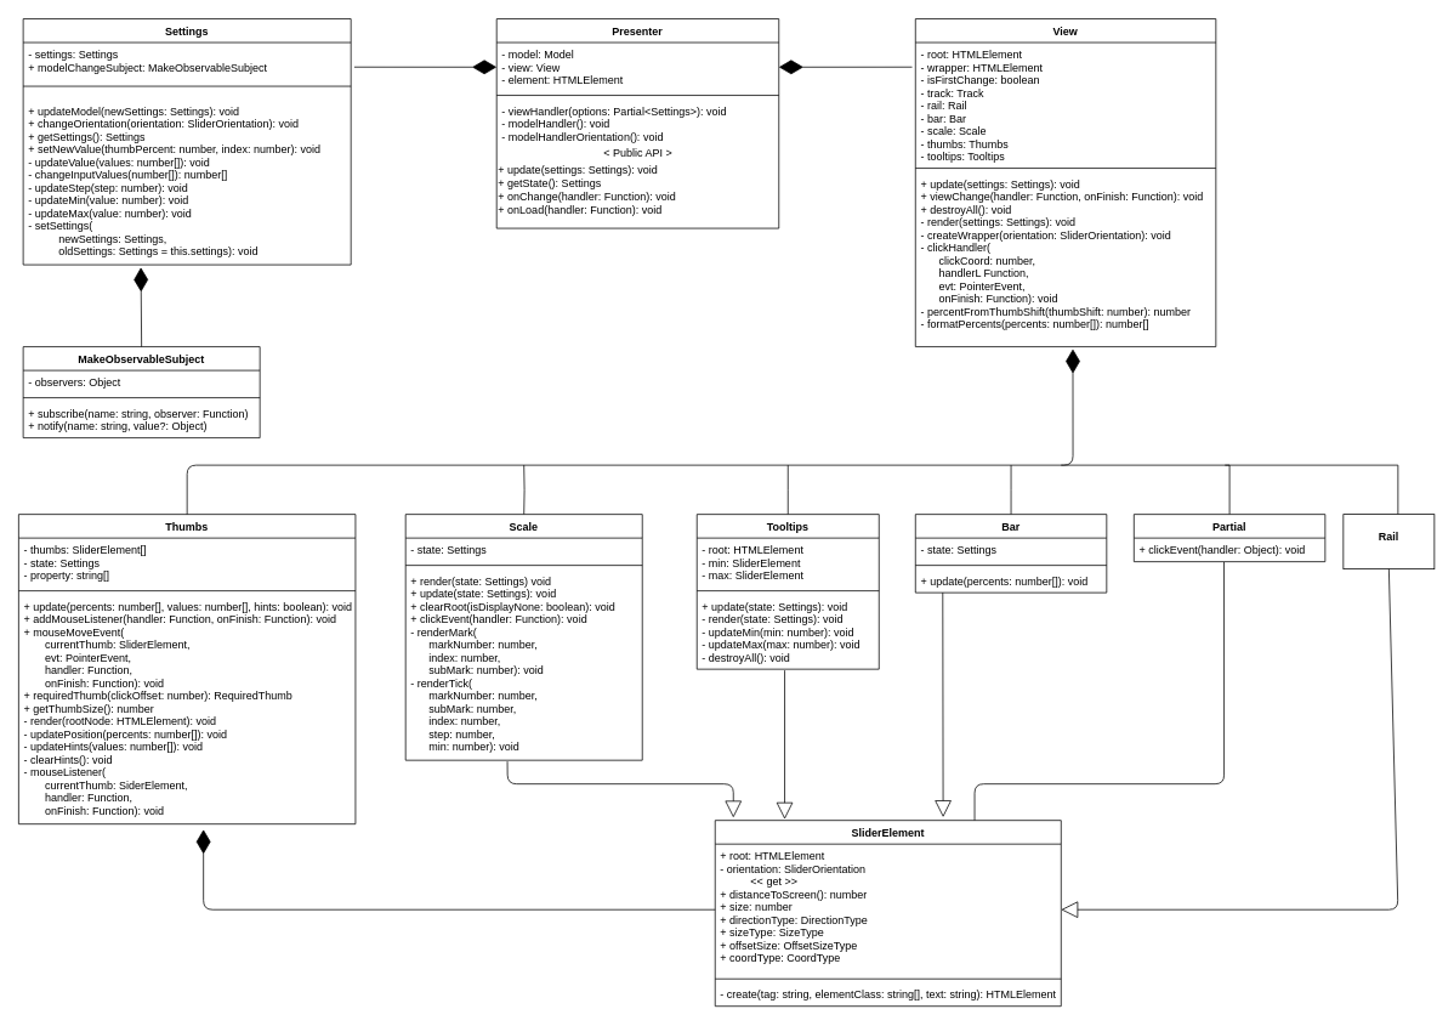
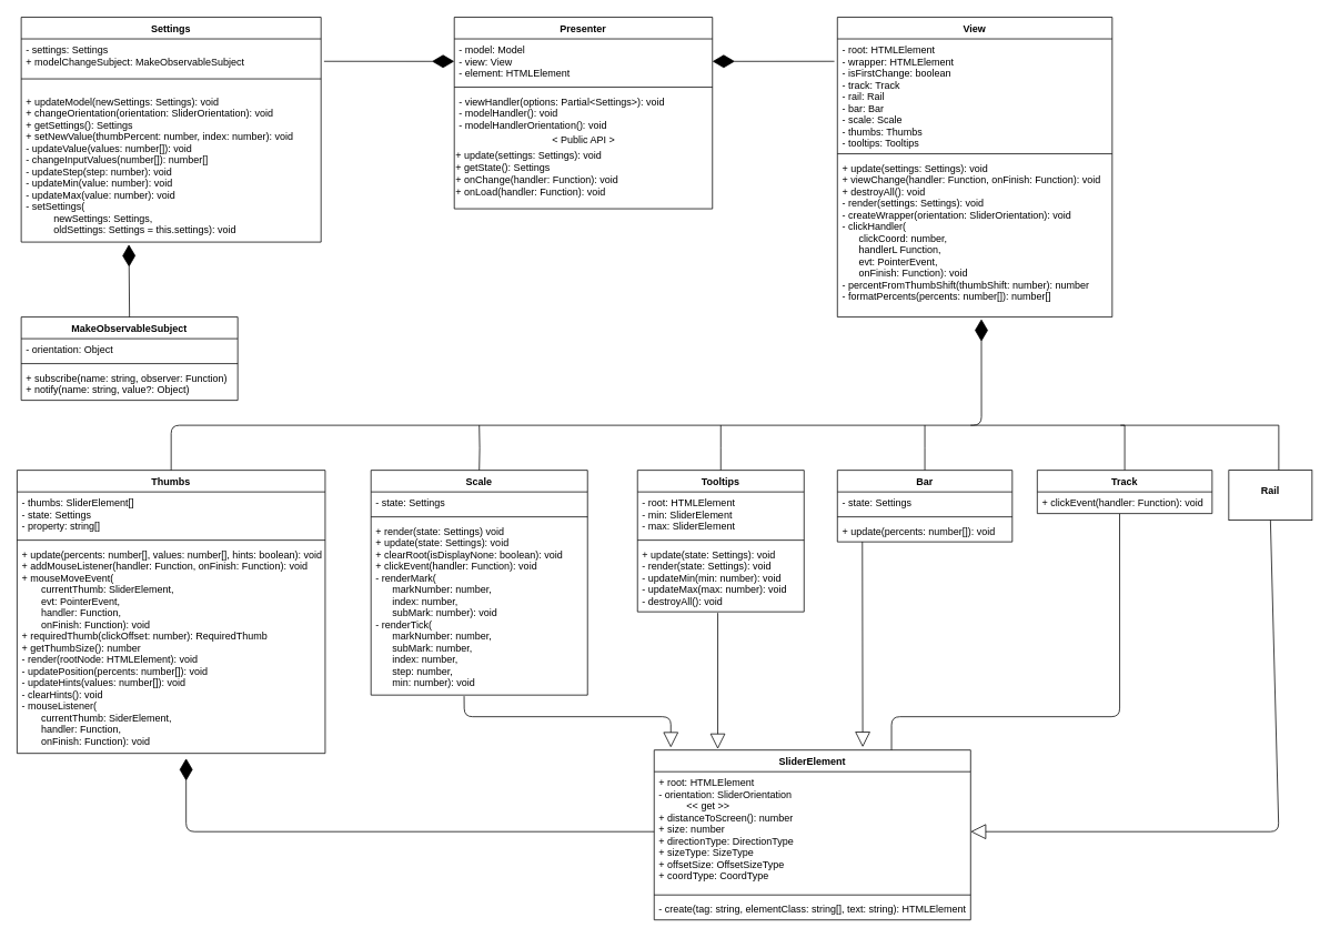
  <mxCell id="0" />
  <mxCell id="1" parent="0" />
  <mxCell id="2" style="edgeStyle=orthogonalEdgeStyle;rounded=0;orthogonalLoop=1;jettySize=auto;html=1;exitX=0.5;exitY=0;exitDx=0;exitDy=0;entryX=0.5;entryY=0;entryDx=0;entryDy=0;jumpStyle=none;sketch=0;shadow=0;endArrow=none;endFill=0;" parent="1" target="37" edge="1"><mxGeometry relative="1" as="geometry"><mxPoint x="575" y="510" as="sourcePoint" /></mxGeometry></mxCell>
  <mxCell id="3" value="Presenter" style="swimlane;fontStyle=1;align=center;verticalAlign=top;childLayout=stackLayout;horizontal=1;startSize=26;horizontalStack=0;resizeParent=1;resizeLast=0;collapsible=1;marginBottom=0;rounded=0;shadow=0;strokeWidth=1;" parent="1" vertex="1"><mxGeometry x="545" y="20" width="310" height="230" as="geometry"><mxRectangle x="220" y="120" width="160" height="26" as="alternateBounds" /></mxGeometry></mxCell>
  <mxCell id="4" value="- model: Model&#10;- view: View&#10;- element: HTMLElement" style="text;align=left;verticalAlign=top;spacingLeft=4;spacingRight=4;overflow=hidden;rotatable=0;points=[[0,0.5],[1,0.5]];portConstraint=eastwest;" parent="3" vertex="1"><mxGeometry y="26" width="310" height="54" as="geometry" /></mxCell>
  <mxCell id="5" value="" style="line;html=1;strokeWidth=1;align=left;verticalAlign=middle;spacingTop=-1;spacingLeft=3;spacingRight=3;rotatable=0;labelPosition=right;points=[];portConstraint=eastwest;" parent="3" vertex="1"><mxGeometry y="80" width="310" height="8" as="geometry" /></mxCell>
  <mxCell id="6" value="- viewHandler(options: Partial&lt;Settings&gt;): void&#10;- modelHandler(): void&#10;- modelHandlerOrientation(): void&#10;" style="text;align=left;verticalAlign=top;resizable=0;points=[];autosize=1;spacingLeft=4;spacingRight=4;" parent="3" vertex="1"><mxGeometry y="88" width="310" height="50" as="geometry" /></mxCell>
  <mxCell id="7" value="&lt;div&gt;&lt;span&gt;&amp;lt; Public API &amp;gt;&lt;/span&gt;&lt;/div&gt;" style="text;html=1;align=center;verticalAlign=middle;resizable=0;points=[];autosize=1;" parent="3" vertex="1"><mxGeometry y="138" width="310" height="20" as="geometry" /></mxCell>
  <mxCell id="8" value="+ update(settings: Settings): void&lt;br&gt;+ getState(): Settings&lt;br&gt;+ onChange(handler: Function): void&lt;br&gt;+ onLoad(handler: Function): void" style="text;html=1;align=left;verticalAlign=middle;resizable=0;points=[];autosize=1;" parent="3" vertex="1"><mxGeometry y="158" width="310" height="60" as="geometry" /></mxCell>
  <mxCell id="9" value="Settings" style="swimlane;fontStyle=1;align=center;verticalAlign=top;childLayout=stackLayout;horizontal=1;startSize=26;horizontalStack=0;resizeParent=1;resizeParentMax=0;resizeLast=0;collapsible=1;marginBottom=0;html=0;" parent="1" vertex="1"><mxGeometry x="25" y="20" width="360" height="270" as="geometry" /></mxCell>
  <mxCell id="10" value="- settings: Settings&#10;+ modelChangeSubject: MakeObservableSubject" style="text;strokeColor=none;fillColor=none;align=left;verticalAlign=top;spacingLeft=4;spacingRight=4;overflow=hidden;rotatable=0;points=[[0,0.5],[1,0.5]];portConstraint=eastwest;" parent="9" vertex="1"><mxGeometry y="26" width="360" height="34" as="geometry" /></mxCell>
  <mxCell id="11" value="" style="line;strokeWidth=1;fillColor=none;align=left;verticalAlign=middle;spacingTop=-1;spacingLeft=3;spacingRight=3;rotatable=0;labelPosition=right;points=[];portConstraint=eastwest;" parent="9" vertex="1"><mxGeometry y="60" width="360" height="28" as="geometry" /></mxCell>
  <mxCell id="12" value="+ updateModel(newSettings: Settings): void&#10;+ changeOrientation(orientation: SliderOrientation): void&#10;+ getSettings(): Settings&#10;+ setNewValue(thumbPercent: number, index: number): void&#10;- updateValue(values: number[]): void&#10;- changeInputValues(number[]): number[]&#10;- updateStep(step: number): void&#10;- updateMin(value: number): void&#10;- updateMax(value: number): void&#10;- setSettings(&#10;          newSettings: Settings,&#10;          oldSettings: Settings = this.settings): void" style="text;strokeColor=none;fillColor=none;align=left;verticalAlign=top;spacingLeft=4;spacingRight=4;overflow=hidden;rotatable=0;points=[[0,0.5],[1,0.5]];portConstraint=eastwest;" parent="9" vertex="1"><mxGeometry y="88" width="360" height="182" as="geometry" /></mxCell>
  <mxCell id="13" value="View" style="swimlane;fontStyle=1;align=center;verticalAlign=top;childLayout=stackLayout;horizontal=1;startSize=26;horizontalStack=0;resizeParent=1;resizeParentMax=0;resizeLast=0;collapsible=1;marginBottom=0;html=0;" parent="1" vertex="1"><mxGeometry x="1005" y="20" width="330" height="360" as="geometry" /></mxCell>
  <mxCell id="14" value="- root: HTMLElement&#10;- wrapper: HTMLElement&#10;- isFirstChange: boolean&#10;- track: Track&#10;- rail: Rail&#10;- bar: Bar&#10;- scale: Scale&#10;- thumbs: Thumbs&#10;- tooltips: Tooltips" style="text;strokeColor=none;fillColor=none;align=left;verticalAlign=top;spacingLeft=4;spacingRight=4;overflow=hidden;rotatable=0;points=[[0,0.5],[1,0.5]];portConstraint=eastwest;" parent="13" vertex="1"><mxGeometry y="26" width="330" height="134" as="geometry" /></mxCell>
  <mxCell id="15" value="" style="line;strokeWidth=1;fillColor=none;align=left;verticalAlign=middle;spacingTop=-1;spacingLeft=3;spacingRight=3;rotatable=0;labelPosition=right;points=[];portConstraint=eastwest;" parent="13" vertex="1"><mxGeometry y="160" width="330" height="8" as="geometry" /></mxCell>
  <mxCell id="16" value="+ update(settings: Settings): void&#10;+ viewChange(handler: Function, onFinish: Function): void&#10;+ destroyAll(): void&#10;- render(settings: Settings): void&#10;- createWrapper(orientation: SliderOrientation): void&#10;- clickHandler(&#10;      clickCoord: number,&#10;      handlerL Function,&#10;      evt: PointerEvent,&#10;      onFinish: Function): void&#10;- percentFromThumbShift(thumbShift: number): number&#10;- formatPercents(percents: number[]): number[]" style="text;strokeColor=none;fillColor=none;align=left;verticalAlign=top;spacingLeft=4;spacingRight=4;overflow=hidden;rotatable=0;points=[[0,0.5],[1,0.5]];portConstraint=eastwest;" parent="13" vertex="1"><mxGeometry y="168" width="330" height="192" as="geometry" /></mxCell>
  <mxCell id="17" value="MakeObservableSubject" style="swimlane;fontStyle=1;align=center;verticalAlign=top;childLayout=stackLayout;horizontal=1;startSize=26;horizontalStack=0;resizeParent=1;resizeParentMax=0;resizeLast=0;collapsible=1;marginBottom=0;html=0;" parent="1" vertex="1"><mxGeometry x="25" y="380" width="260" height="100" as="geometry" /></mxCell>
- <mxCell id="18" value="- observers: Object" style="text;strokeColor=none;fillColor=none;align=left;verticalAlign=top;spacingLeft=4;spacingRight=4;overflow=hidden;rotatable=0;points=[[0,0.5],[1,0.5]];portConstraint=eastwest;" parent="17" vertex="1"><mxGeometry y="26" width="260" height="26" as="geometry" /></mxCell>
+ <mxCell id="18" value="- orientation: Object" style="text;strokeColor=none;fillColor=none;align=left;verticalAlign=top;spacingLeft=4;spacingRight=4;overflow=hidden;rotatable=0;points=[[0,0.5],[1,0.5]];portConstraint=eastwest;" parent="17" vertex="1"><mxGeometry y="26" width="260" height="26" as="geometry" /></mxCell>
  <mxCell id="19" value="" style="line;strokeWidth=1;fillColor=none;align=left;verticalAlign=middle;spacingTop=-1;spacingLeft=3;spacingRight=3;rotatable=0;labelPosition=right;points=[];portConstraint=eastwest;" parent="17" vertex="1"><mxGeometry y="52" width="260" height="8" as="geometry" /></mxCell>
  <mxCell id="20" value="+ subscribe(name: string, observer: Function)&#10;+ notify(name: string, value?: Object)" style="text;strokeColor=none;fillColor=none;align=left;verticalAlign=top;spacingLeft=4;spacingRight=4;overflow=hidden;rotatable=0;points=[[0,0.5],[1,0.5]];portConstraint=eastwest;" parent="17" vertex="1"><mxGeometry y="60" width="260" height="40" as="geometry" /></mxCell>
  <mxCell id="21" value="SliderElement" style="swimlane;fontStyle=1;align=center;verticalAlign=top;childLayout=stackLayout;horizontal=1;startSize=26;horizontalStack=0;resizeParent=1;resizeParentMax=0;resizeLast=0;collapsible=1;marginBottom=0;html=0;" parent="1" vertex="1"><mxGeometry y="900" width="380" height="204" as="geometry" x="785" /></mxCell>
  <mxCell id="22" value="+ root: HTMLElement&#10;- orientation: SliderOrientation&#10;          &lt;&lt; get &gt;&gt;&#10;+ distanceToScreen(): number&#10;+ size: number&#10;+ directionType: DirectionType&#10;+ sizeType: SizeType&#10;+ offsetSize: OffsetSizeType&#10;+ coordType: CoordType" style="text;strokeColor=none;fillColor=none;align=left;verticalAlign=top;spacingLeft=4;spacingRight=4;overflow=hidden;rotatable=0;points=[[0,0.5],[1,0.5]];portConstraint=eastwest;" parent="21" vertex="1"><mxGeometry y="26" width="380" height="144" as="geometry" /></mxCell>
  <mxCell id="23" value="" style="line;strokeWidth=1;fillColor=none;align=left;verticalAlign=middle;spacingTop=-1;spacingLeft=3;spacingRight=3;rotatable=0;labelPosition=right;points=[];portConstraint=eastwest;" parent="21" vertex="1"><mxGeometry y="170" width="380" height="8" as="geometry" /></mxCell>
  <mxCell id="24" value="- create(tag: string, elementClass: string[], text: string): HTMLElement" style="text;strokeColor=none;fillColor=none;align=left;verticalAlign=top;spacingLeft=4;spacingRight=4;overflow=hidden;rotatable=0;points=[[0,0.5],[1,0.5]];portConstraint=eastwest;" parent="21" vertex="1"><mxGeometry y="178" width="380" height="26" as="geometry" /></mxCell>
  <mxCell id="25" style="edgeStyle=orthogonalEdgeStyle;rounded=0;sketch=0;jumpStyle=none;orthogonalLoop=1;jettySize=auto;html=1;shadow=0;endArrow=none;endFill=0;strokeColor=#000000;" parent="1" source="26" edge="1"><mxGeometry relative="1" as="geometry"><mxPoint x="1165" y="510" as="targetPoint" /><Array as="points"><mxPoint x="1350" y="510" /></Array></mxGeometry></mxCell>
- <mxCell id="26" value="Partial" style="swimlane;fontStyle=1;align=center;verticalAlign=top;childLayout=stackLayout;horizontal=1;startSize=26;horizontalStack=0;resizeParent=1;resizeParentMax=0;resizeLast=0;collapsible=1;marginBottom=0;html=0;" parent="1" vertex="1"><mxGeometry x="1245" y="564" width="210" height="52" as="geometry" /></mxCell>
- <mxCell id="27" value="+ clickEvent(handler: Object): void" style="text;strokeColor=none;fillColor=none;align=left;verticalAlign=top;spacingLeft=4;spacingRight=4;overflow=hidden;rotatable=0;points=[[0,0.5],[1,0.5]];portConstraint=eastwest;" parent="26" vertex="1"><mxGeometry y="26" width="210" height="26" as="geometry" /></mxCell>
+ <mxCell id="26" value="Track" style="swimlane;fontStyle=1;align=center;verticalAlign=top;childLayout=stackLayout;horizontal=1;startSize=26;horizontalStack=0;resizeParent=1;resizeParentMax=0;resizeLast=0;collapsible=1;marginBottom=0;html=0;" parent="1" vertex="1"><mxGeometry x="1245" y="564" width="210" height="52" as="geometry" /></mxCell>
+ <mxCell id="27" value="+ clickEvent(handler: Function): void" style="text;strokeColor=none;fillColor=none;align=left;verticalAlign=top;spacingLeft=4;spacingRight=4;overflow=hidden;rotatable=0;points=[[0,0.5],[1,0.5]];portConstraint=eastwest;" parent="26" vertex="1"><mxGeometry y="26" width="210" height="26" as="geometry" /></mxCell>
  <mxCell id="28" value="Thumbs" style="swimlane;fontStyle=1;align=center;verticalAlign=top;childLayout=stackLayout;horizontal=1;startSize=26;horizontalStack=0;resizeParent=1;resizeParentMax=0;resizeLast=0;collapsible=1;marginBottom=0;html=0;" parent="1" vertex="1"><mxGeometry x="20" y="564" width="370" height="340" as="geometry" /></mxCell>
  <mxCell id="29" value="- thumbs: SliderElement[]&#10;- state: Settings&#10;- property: string[]" style="text;strokeColor=none;fillColor=none;align=left;verticalAlign=top;spacingLeft=4;spacingRight=4;overflow=hidden;rotatable=0;points=[[0,0.5],[1,0.5]];portConstraint=eastwest;" parent="28" vertex="1"><mxGeometry y="26" width="370" height="54" as="geometry" /></mxCell>
  <mxCell id="30" value="" style="line;strokeWidth=1;fillColor=none;align=left;verticalAlign=middle;spacingTop=-1;spacingLeft=3;spacingRight=3;rotatable=0;labelPosition=right;points=[];portConstraint=eastwest;" parent="28" vertex="1"><mxGeometry y="80" width="370" height="8" as="geometry" /></mxCell>
  <mxCell id="31" value="+ update(percents: number[], values: number[], hints: boolean): void&#10;+ addMouseListener(handler: Function, onFinish: Function): void&#10;+ mouseMoveEvent(&#10;       currentThumb: SliderElement,&#10;       evt: PointerEvent,&#10;       handler: Function,&#10;       onFinish: Function): void&#10;+ requiredThumb(clickOffset: number): RequiredThumb&#10;+ getThumbSize(): number&#10;- render(rootNode: HTMLElement): void&#10;- updatePosition(percents: number[]): void&#10;- updateHints(values: number[]): void&#10;- clearHints(): void&#10;- mouseListener(&#10;       currentThumb: SiderElement,&#10;       handler: Function,&#10;       onFinish: Function): void&#10;" style="text;strokeColor=none;fillColor=none;align=left;verticalAlign=top;spacingLeft=4;spacingRight=4;overflow=hidden;rotatable=0;points=[[0,0.5],[1,0.5]];portConstraint=eastwest;" parent="28" vertex="1"><mxGeometry y="88" width="370" height="252" as="geometry" /></mxCell>
  <mxCell id="32" style="edgeStyle=orthogonalEdgeStyle;rounded=0;sketch=0;jumpStyle=none;orthogonalLoop=1;jettySize=auto;html=1;shadow=0;endArrow=none;endFill=0;strokeColor=#000000;" parent="1" source="33" edge="1"><mxGeometry relative="1" as="geometry"><mxPoint x="1110" y="510" as="targetPoint" /></mxGeometry></mxCell>
  <mxCell id="33" value="Bar" style="swimlane;fontStyle=1;align=center;verticalAlign=top;childLayout=stackLayout;horizontal=1;startSize=26;horizontalStack=0;resizeParent=1;resizeParentMax=0;resizeLast=0;collapsible=1;marginBottom=0;html=0;" parent="1" vertex="1"><mxGeometry x="1005" y="564" width="210" height="86" as="geometry" /></mxCell>
  <mxCell id="34" value="- state: Settings" style="text;strokeColor=none;fillColor=none;align=left;verticalAlign=top;spacingLeft=4;spacingRight=4;overflow=hidden;rotatable=0;points=[[0,0.5],[1,0.5]];portConstraint=eastwest;" parent="33" vertex="1"><mxGeometry y="26" width="210" height="26" as="geometry" /></mxCell>
  <mxCell id="35" value="" style="line;strokeWidth=1;fillColor=none;align=left;verticalAlign=middle;spacingTop=-1;spacingLeft=3;spacingRight=3;rotatable=0;labelPosition=right;points=[];portConstraint=eastwest;" parent="33" vertex="1"><mxGeometry y="52" width="210" height="8" as="geometry" /></mxCell>
  <mxCell id="36" value="+ update(percents: number[]): void" style="text;strokeColor=none;fillColor=none;align=left;verticalAlign=top;spacingLeft=4;spacingRight=4;overflow=hidden;rotatable=0;points=[[0,0.5],[1,0.5]];portConstraint=eastwest;" parent="33" vertex="1"><mxGeometry y="60" width="210" height="26" as="geometry" /></mxCell>
  <mxCell id="37" value="Scale" style="swimlane;fontStyle=1;align=center;verticalAlign=top;childLayout=stackLayout;horizontal=1;startSize=26;horizontalStack=0;resizeParent=1;resizeParentMax=0;resizeLast=0;collapsible=1;marginBottom=0;html=0;" parent="1" vertex="1"><mxGeometry x="445" y="564" width="260" height="270" as="geometry" /></mxCell>
  <mxCell id="38" value="- state: Settings" style="text;strokeColor=none;fillColor=none;align=left;verticalAlign=top;spacingLeft=4;spacingRight=4;overflow=hidden;rotatable=0;points=[[0,0.5],[1,0.5]];portConstraint=eastwest;" parent="37" vertex="1"><mxGeometry y="26" width="260" height="26" as="geometry" /></mxCell>
  <mxCell id="39" value="" style="line;strokeWidth=1;fillColor=none;align=left;verticalAlign=middle;spacingTop=-1;spacingLeft=3;spacingRight=3;rotatable=0;labelPosition=right;points=[];portConstraint=eastwest;" parent="37" vertex="1"><mxGeometry y="52" width="260" height="8" as="geometry" /></mxCell>
  <mxCell id="40" value="+ render(state: Settings) void&#10;+ update(state: Settings): void&#10;+ clearRoot(isDisplayNone: boolean): void&#10;+ clickEvent(handler: Function): void&#10;- renderMark(&#10;      markNumber: number,&#10;      index: number,&#10;      subMark: number): void&#10;- renderTick(&#10;      markNumber: number,&#10;      subMark: number,&#10;      index: number,&#10;      step: number,&#10;      min: number): void" style="text;strokeColor=none;fillColor=none;align=left;verticalAlign=top;spacingLeft=4;spacingRight=4;overflow=hidden;rotatable=0;points=[[0,0.5],[1,0.5]];portConstraint=eastwest;" parent="37" vertex="1"><mxGeometry y="60" width="260" height="210" as="geometry" /></mxCell>
  <mxCell id="41" style="edgeStyle=orthogonalEdgeStyle;rounded=0;sketch=0;jumpStyle=none;orthogonalLoop=1;jettySize=auto;html=1;shadow=0;endArrow=none;endFill=0;strokeColor=#000000;" parent="1" source="42" edge="1"><mxGeometry relative="1" as="geometry"><mxPoint x="865" y="510" as="targetPoint" /></mxGeometry></mxCell>
  <mxCell id="42" value="Tooltips" style="swimlane;fontStyle=1;align=center;verticalAlign=top;childLayout=stackLayout;horizontal=1;startSize=26;horizontalStack=0;resizeParent=1;resizeParentMax=0;resizeLast=0;collapsible=1;marginBottom=0;html=0;" parent="1" vertex="1"><mxGeometry x="765" y="564" width="200" height="170" as="geometry" /></mxCell>
  <mxCell id="43" value="- root: HTMLElement&#10;- min: SliderElement&#10;- max: SliderElement" style="text;strokeColor=none;fillColor=none;align=left;verticalAlign=top;spacingLeft=4;spacingRight=4;overflow=hidden;rotatable=0;points=[[0,0.5],[1,0.5]];portConstraint=eastwest;" parent="42" vertex="1"><mxGeometry y="26" width="200" height="54" as="geometry" /></mxCell>
  <mxCell id="44" value="" style="line;strokeWidth=1;fillColor=none;align=left;verticalAlign=middle;spacingTop=-1;spacingLeft=3;spacingRight=3;rotatable=0;labelPosition=right;points=[];portConstraint=eastwest;" parent="42" vertex="1"><mxGeometry y="80" width="200" height="8" as="geometry" /></mxCell>
  <mxCell id="45" value="+ update(state: Settings): void&#10;- render(state: Settings): void&#10;- updateMin(min: number): void&#10;- updateMax(max: number): void&#10;- destroyAll(): void" style="text;strokeColor=none;fillColor=none;align=left;verticalAlign=top;spacingLeft=4;spacingRight=4;overflow=hidden;rotatable=0;points=[[0,0.5],[1,0.5]];portConstraint=eastwest;" parent="42" vertex="1"><mxGeometry y="88" width="200" height="82" as="geometry" /></mxCell>
  <mxCell id="46" style="edgeStyle=orthogonalEdgeStyle;rounded=0;sketch=0;jumpStyle=none;orthogonalLoop=1;jettySize=auto;html=1;shadow=0;endArrow=none;endFill=0;strokeColor=#000000;" parent="1" source="47" edge="1"><mxGeometry relative="1" as="geometry"><mxPoint x="1345" y="510" as="targetPoint" /><Array as="points"><mxPoint x="1535" y="510" /></Array></mxGeometry></mxCell>
  <mxCell id="47" value="&lt;p style=&quot;margin: 0px ; margin-top: 4px ; text-align: center&quot;&gt;&lt;br&gt;&lt;b&gt;Rail&lt;/b&gt;&lt;/p&gt;" style="verticalAlign=top;align=left;overflow=fill;fontSize=12;fontFamily=Helvetica;html=1;" parent="1" vertex="1"><mxGeometry x="1475" y="564" width="100" height="60" as="geometry" /></mxCell>
  <mxCell id="48" style="edgeStyle=orthogonalEdgeStyle;rounded=0;orthogonalLoop=1;jettySize=auto;html=1;exitX=0.5;exitY=1;exitDx=0;exitDy=0;" parent="1" source="47" target="47" edge="1"><mxGeometry relative="1" as="geometry" /></mxCell>
  <mxCell id="49" value="" style="endArrow=diamondThin;endFill=1;endSize=24;html=1;exitX=0;exitY=0.5;exitDx=0;exitDy=0;" parent="1" source="22" edge="1"><mxGeometry width="160" relative="1" as="geometry"><mxPoint x="405" y="1030" as="sourcePoint" /><mxPoint x="223" y="910" as="targetPoint" /><Array as="points"><mxPoint x="223" y="998" /></Array></mxGeometry></mxCell>
  <mxCell id="50" value="" style="endArrow=diamondThin;endFill=1;endSize=24;html=1;exitX=0.5;exitY=0;exitDx=0;exitDy=0;entryX=0.359;entryY=1.016;entryDx=0;entryDy=0;entryPerimeter=0;" parent="1" source="17" target="12" edge="1"><mxGeometry width="160" relative="1" as="geometry"><mxPoint x="405" y="210" as="sourcePoint" /><mxPoint x="565" y="210" as="targetPoint" /></mxGeometry></mxCell>
  <mxCell id="51" value="" style="endArrow=diamondThin;endFill=1;endSize=24;html=1;entryX=0;entryY=0.5;entryDx=0;entryDy=0;exitX=1.01;exitY=0.792;exitDx=0;exitDy=0;exitPerimeter=0;" parent="1" source="10" target="4" edge="1"><mxGeometry width="160" relative="1" as="geometry"><mxPoint x="405" y="240" as="sourcePoint" /><mxPoint x="565" y="240" as="targetPoint" /></mxGeometry></mxCell>
  <mxCell id="52" value="" style="endArrow=diamondThin;endFill=1;endSize=24;html=1;entryX=1;entryY=0.5;entryDx=0;entryDy=0;exitX=-0.011;exitY=0.201;exitDx=0;exitDy=0;exitPerimeter=0;" parent="1" source="14" target="4" edge="1"><mxGeometry width="160" relative="1" as="geometry"><mxPoint x="905" y="240" as="sourcePoint" /><mxPoint x="1065" y="240" as="targetPoint" /></mxGeometry></mxCell>
  <mxCell id="53" value="" style="endArrow=block;endSize=16;endFill=0;html=1;exitX=0.43;exitY=1.006;exitDx=0;exitDy=0;exitPerimeter=0;" parent="1" source="40" edge="1"><mxGeometry width="160" relative="1" as="geometry"><mxPoint y="840" as="sourcePoint" x="785" /><mxPoint x="805" y="897" as="targetPoint" /><Array as="points"><mxPoint x="557" y="860" /><mxPoint x="805" y="860" /></Array></mxGeometry></mxCell>
  <mxCell id="54" value="" style="endArrow=block;endSize=16;endFill=0;html=1;exitX=0.482;exitY=1.016;exitDx=0;exitDy=0;exitPerimeter=0;entryX=0.201;entryY=-0.006;entryDx=0;entryDy=0;entryPerimeter=0;" parent="1" source="45" target="21" edge="1"><mxGeometry width="160" relative="1" as="geometry"><mxPoint x="965" y="920" as="sourcePoint" /><mxPoint x="1125" y="920" as="targetPoint" /></mxGeometry></mxCell>
  <mxCell id="55" value="" style="endArrow=block;endSize=16;endFill=0;html=1;entryX=0.659;entryY=-0.017;entryDx=0;entryDy=0;entryPerimeter=0;" parent="1" target="21" edge="1"><mxGeometry width="160" relative="1" as="geometry"><mxPoint x="1035" y="650" as="sourcePoint" /><mxPoint x="1125" y="920" as="targetPoint" /></mxGeometry></mxCell>
  <mxCell id="56" value="" style="endArrow=none;endSize=16;endFill=0;html=1;exitX=0.471;exitY=1.018;exitDx=0;exitDy=0;exitPerimeter=0;entryX=0.75;entryY=0;entryDx=0;entryDy=0;" parent="1" source="27" target="21" edge="1"><mxGeometry width="160" relative="1" as="geometry"><mxPoint x="965" y="920" as="sourcePoint" /><mxPoint x="1125" y="920" as="targetPoint" /><Array as="points"><mxPoint x="1344" y="860" /><mxPoint x="1070" y="860" /></Array></mxGeometry></mxCell>
  <mxCell id="57" value="" style="endArrow=block;endSize=16;endFill=0;html=1;exitX=0.5;exitY=1;exitDx=0;exitDy=0;entryX=1;entryY=0.5;entryDx=0;entryDy=0;" parent="1" source="47" target="22" edge="1"><mxGeometry width="160" relative="1" as="geometry"><mxPoint x="965" y="920" as="sourcePoint" /><mxPoint x="1125" y="920" as="targetPoint" /><Array as="points"><mxPoint x="1535" y="998" /></Array></mxGeometry></mxCell>
  <mxCell id="58" value="" style="endArrow=diamondThin;endFill=1;endSize=24;html=1;entryX=0.524;entryY=1.013;entryDx=0;entryDy=0;entryPerimeter=0;exitX=0.5;exitY=0;exitDx=0;exitDy=0;" parent="1" source="28" target="16" edge="1"><mxGeometry width="160" relative="1" as="geometry"><mxPoint x="935" y="510" as="sourcePoint" /><mxPoint x="945" y="720" as="targetPoint" /><Array as="points"><mxPoint x="205" y="510" /><mxPoint x="1178" y="510" /></Array></mxGeometry></mxCell>
